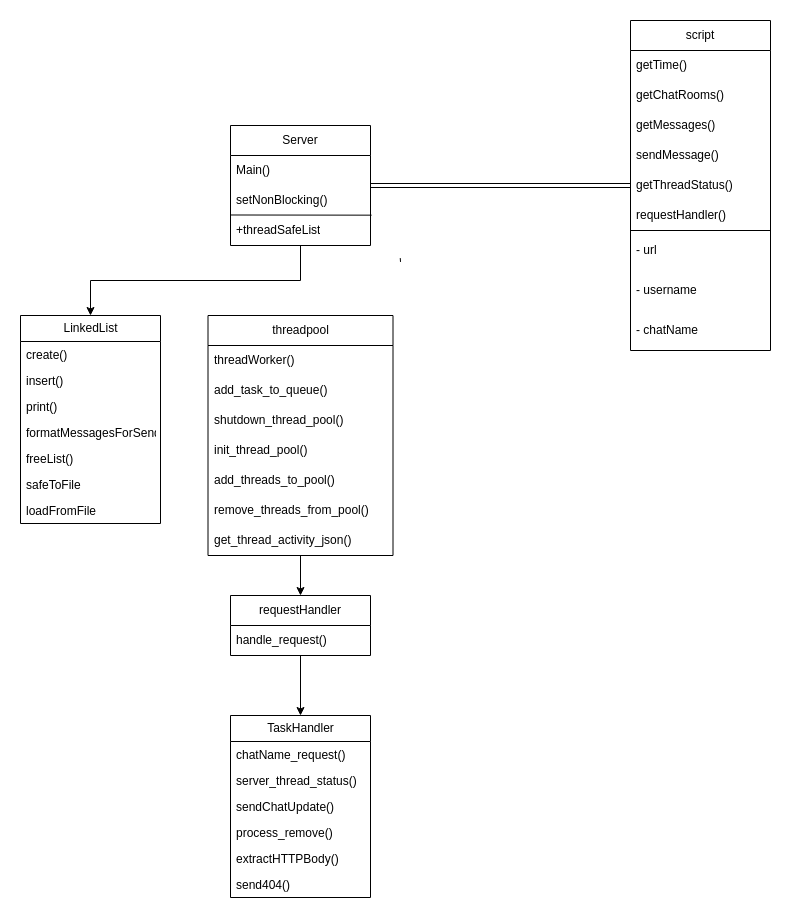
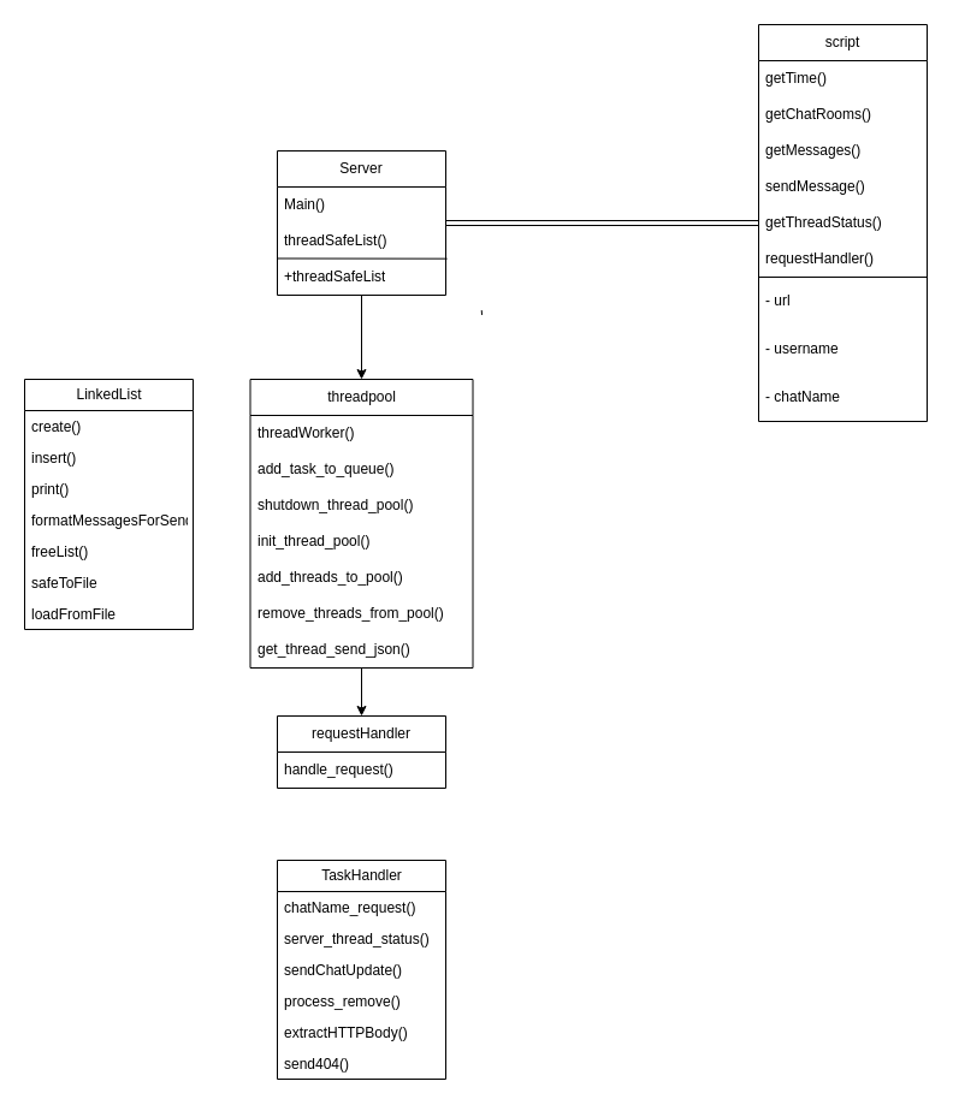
  <mxCell id="0" />
  <mxCell id="1" parent="0" />
  <mxCell id="2" value="" style="endArrow=none;html=1;rounded=0;entryX=0.999;entryY=0.446;entryDx=0;entryDy=0;entryPerimeter=0;" edge="1" parent="1"><mxGeometry width="50" height="50" relative="1" as="geometry"><mxPoint x="400" y="261.429" as="sourcePoint" /><mxPoint x="399.76" y="257.58" as="targetPoint" /></mxGeometry></mxCell>
  <mxCell id="3" value="" style="endArrow=none;html=1;rounded=0;entryX=1;entryY=1;entryDx=0;entryDy=0;" edge="1" parent="1"><mxGeometry width="50" height="50" relative="1" as="geometry"><mxPoint x="400" y="185" as="sourcePoint" /><mxPoint x="400" y="185" as="targetPoint" /></mxGeometry></mxCell>
- <mxCell id="5" style="edgeStyle=orthogonalEdgeStyle;rounded=0;orthogonalLoop=1;jettySize=auto;html=1;exitX=0.5;exitY=1;exitDx=0;exitDy=0;entryX=0.5;entryY=0;entryDx=0;entryDy=0;" edge="1" parent="1" source="7" target="31"><mxGeometry relative="1" as="geometry" /></mxCell>
+ <mxCell id="4" style="edgeStyle=orthogonalEdgeStyle;rounded=0;orthogonalLoop=1;jettySize=auto;html=1;exitX=0.5;exitY=1;exitDx=0;exitDy=0;entryX=0.5;entryY=0;entryDx=0;entryDy=0;" edge="1" parent="1" source="7" target="13"><mxGeometry relative="1" as="geometry" /></mxCell>
  <mxCell id="6" style="edgeStyle=orthogonalEdgeStyle;rounded=0;orthogonalLoop=1;jettySize=auto;html=1;exitX=1;exitY=0.5;exitDx=0;exitDy=0;entryX=0;entryY=0.5;entryDx=0;entryDy=0;shape=link;" edge="1" parent="1" source="7" target="39"><mxGeometry relative="1" as="geometry" /></mxCell>
  <mxCell id="7" value="Server" style="swimlane;fontStyle=0;childLayout=stackLayout;horizontal=1;startSize=30;horizontalStack=0;resizeParent=1;resizeParentMax=0;resizeLast=0;collapsible=1;marginBottom=0;whiteSpace=wrap;html=1;" vertex="1" parent="1"><mxGeometry x="230" y="125" width="140" height="120" as="geometry" /></mxCell>
  <mxCell id="8" value="Main()" style="text;strokeColor=none;fillColor=none;align=left;verticalAlign=middle;spacingLeft=4;spacingRight=4;overflow=hidden;points=[[0,0.5],[1,0.5]];portConstraint=eastwest;rotatable=0;whiteSpace=wrap;html=1;" vertex="1" parent="7"><mxGeometry y="30" width="140" height="30" as="geometry" /></mxCell>
- <mxCell id="9" value="setNonBlocking()" style="text;strokeColor=none;fillColor=none;align=left;verticalAlign=middle;spacingLeft=4;spacingRight=4;overflow=hidden;points=[[0,0.5],[1,0.5]];portConstraint=eastwest;rotatable=0;whiteSpace=wrap;html=1;" vertex="1" parent="7"><mxGeometry y="60" width="140" height="30" as="geometry" /></mxCell>
+ <mxCell id="9" value="threadSafeList()" style="text;strokeColor=none;fillColor=none;align=left;verticalAlign=middle;spacingLeft=4;spacingRight=4;overflow=hidden;points=[[0,0.5],[1,0.5]];portConstraint=eastwest;rotatable=0;whiteSpace=wrap;html=1;" vertex="1" parent="7"><mxGeometry y="60" width="140" height="30" as="geometry" /></mxCell>
  <mxCell id="10" value="" style="endArrow=none;html=1;rounded=0;entryX=1.008;entryY=-0.011;entryDx=0;entryDy=0;entryPerimeter=0;exitX=0;exitY=-0.017;exitDx=0;exitDy=0;exitPerimeter=0;" edge="1" parent="7" source="11" target="11"><mxGeometry width="50" height="50" relative="1" as="geometry"><mxPoint x="5" y="89.17" as="sourcePoint" /><mxPoint x="160" y="89" as="targetPoint" /></mxGeometry></mxCell>
  <mxCell id="11" value="+threadSafeList" style="text;strokeColor=none;fillColor=none;align=left;verticalAlign=middle;spacingLeft=4;spacingRight=4;overflow=hidden;points=[[0,0.5],[1,0.5]];portConstraint=eastwest;rotatable=0;whiteSpace=wrap;html=1;" vertex="1" parent="7"><mxGeometry y="90" width="140" height="30" as="geometry" /></mxCell>
  <mxCell id="12" style="edgeStyle=orthogonalEdgeStyle;rounded=0;orthogonalLoop=1;jettySize=auto;html=1;exitX=0.5;exitY=1;exitDx=0;exitDy=0;entryX=0.5;entryY=0;entryDx=0;entryDy=0;" edge="1" parent="1" source="13" target="22"><mxGeometry relative="1" as="geometry" /></mxCell>
  <mxCell id="13" value="&lt;div&gt;threadpool&lt;/div&gt;" style="swimlane;fontStyle=0;childLayout=stackLayout;horizontal=1;startSize=30;horizontalStack=0;resizeParent=1;resizeParentMax=0;resizeLast=0;collapsible=1;marginBottom=0;whiteSpace=wrap;html=1;" vertex="1" parent="1"><mxGeometry x="207.5" y="315" width="185" height="240" as="geometry" /></mxCell>
  <mxCell id="14" value="threadWorker()" style="text;strokeColor=none;fillColor=none;align=left;verticalAlign=middle;spacingLeft=4;spacingRight=4;overflow=hidden;points=[[0,0.5],[1,0.5]];portConstraint=eastwest;rotatable=0;whiteSpace=wrap;html=1;" vertex="1" parent="13"><mxGeometry y="30" width="185" height="30" as="geometry" /></mxCell>
  <mxCell id="15" value="add_task_to_queue()" style="text;strokeColor=none;fillColor=none;align=left;verticalAlign=middle;spacingLeft=4;spacingRight=4;overflow=hidden;points=[[0,0.5],[1,0.5]];portConstraint=eastwest;rotatable=0;whiteSpace=wrap;html=1;" vertex="1" parent="13"><mxGeometry y="60" width="185" height="30" as="geometry" /></mxCell>
  <mxCell id="16" value="shutdown_thread_pool()" style="text;strokeColor=none;fillColor=none;align=left;verticalAlign=middle;spacingLeft=4;spacingRight=4;overflow=hidden;points=[[0,0.5],[1,0.5]];portConstraint=eastwest;rotatable=0;whiteSpace=wrap;html=1;" vertex="1" parent="13"><mxGeometry y="90" width="185" height="30" as="geometry" /></mxCell>
  <mxCell id="17" value="init_thread_pool()" style="text;strokeColor=none;fillColor=none;align=left;verticalAlign=middle;spacingLeft=4;spacingRight=4;overflow=hidden;points=[[0,0.5],[1,0.5]];portConstraint=eastwest;rotatable=0;whiteSpace=wrap;html=1;" vertex="1" parent="13"><mxGeometry y="120" width="185" height="30" as="geometry" /></mxCell>
  <mxCell id="18" value="add_threads_to_pool()" style="text;strokeColor=none;fillColor=none;align=left;verticalAlign=middle;spacingLeft=4;spacingRight=4;overflow=hidden;points=[[0,0.5],[1,0.5]];portConstraint=eastwest;rotatable=0;whiteSpace=wrap;html=1;" vertex="1" parent="13"><mxGeometry y="150" width="185" height="30" as="geometry" /></mxCell>
  <mxCell id="19" value="remove_threads_from_pool()" style="text;strokeColor=none;fillColor=none;align=left;verticalAlign=middle;spacingLeft=4;spacingRight=4;overflow=hidden;points=[[0,0.5],[1,0.5]];portConstraint=eastwest;rotatable=0;whiteSpace=wrap;html=1;" vertex="1" parent="13"><mxGeometry y="180" width="185" height="30" as="geometry" /></mxCell>
- <mxCell id="20" value="get_thread_activity_json()" style="text;strokeColor=none;fillColor=none;align=left;verticalAlign=middle;spacingLeft=4;spacingRight=4;overflow=hidden;points=[[0,0.5],[1,0.5]];portConstraint=eastwest;rotatable=0;whiteSpace=wrap;html=1;" vertex="1" parent="13"><mxGeometry y="210" width="185" height="30" as="geometry" /></mxCell>
- <mxCell id="21" style="edgeStyle=orthogonalEdgeStyle;rounded=0;orthogonalLoop=1;jettySize=auto;html=1;exitX=0.5;exitY=1;exitDx=0;exitDy=0;entryX=0.5;entryY=0;entryDx=0;entryDy=0;" edge="1" parent="1" source="22" target="24"><mxGeometry relative="1" as="geometry" /></mxCell>
+ <mxCell id="20" value="get_thread_send_json()" style="text;strokeColor=none;fillColor=none;align=left;verticalAlign=middle;spacingLeft=4;spacingRight=4;overflow=hidden;points=[[0,0.5],[1,0.5]];portConstraint=eastwest;rotatable=0;whiteSpace=wrap;html=1;" vertex="1" parent="13"><mxGeometry y="210" width="185" height="30" as="geometry" /></mxCell>
  <mxCell id="22" value="requestHandler" style="swimlane;fontStyle=0;childLayout=stackLayout;horizontal=1;startSize=30;horizontalStack=0;resizeParent=1;resizeParentMax=0;resizeLast=0;collapsible=1;marginBottom=0;whiteSpace=wrap;html=1;" vertex="1" parent="1"><mxGeometry x="230" y="595" width="140" height="60" as="geometry" /></mxCell>
  <mxCell id="23" value="handle_request()" style="text;strokeColor=none;fillColor=none;align=left;verticalAlign=middle;spacingLeft=4;spacingRight=4;overflow=hidden;points=[[0,0.5],[1,0.5]];portConstraint=eastwest;rotatable=0;whiteSpace=wrap;html=1;" vertex="1" parent="22"><mxGeometry y="30" width="140" height="30" as="geometry" /></mxCell>
  <mxCell id="24" value="TaskHandler" style="swimlane;fontStyle=0;childLayout=stackLayout;horizontal=1;startSize=26;fillColor=none;horizontalStack=0;resizeParent=1;resizeParentMax=0;resizeLast=0;collapsible=1;marginBottom=0;html=1;" vertex="1" parent="1"><mxGeometry x="230" y="715" width="140" height="182" as="geometry" /></mxCell>
  <mxCell id="25" value="chatName_request()" style="text;strokeColor=none;fillColor=none;align=left;verticalAlign=top;spacingLeft=4;spacingRight=4;overflow=hidden;rotatable=0;points=[[0,0.5],[1,0.5]];portConstraint=eastwest;whiteSpace=wrap;html=1;" vertex="1" parent="24"><mxGeometry y="26" width="140" height="26" as="geometry" /></mxCell>
  <mxCell id="26" value="server_thread_status()" style="text;strokeColor=none;fillColor=none;align=left;verticalAlign=top;spacingLeft=4;spacingRight=4;overflow=hidden;rotatable=0;points=[[0,0.5],[1,0.5]];portConstraint=eastwest;whiteSpace=wrap;html=1;" vertex="1" parent="24"><mxGeometry y="52" width="140" height="26" as="geometry" /></mxCell>
  <mxCell id="27" value="sendChatUpdate()" style="text;strokeColor=none;fillColor=none;align=left;verticalAlign=top;spacingLeft=4;spacingRight=4;overflow=hidden;rotatable=0;points=[[0,0.5],[1,0.5]];portConstraint=eastwest;whiteSpace=wrap;html=1;" vertex="1" parent="24"><mxGeometry y="78" width="140" height="26" as="geometry" /></mxCell>
  <mxCell id="28" value="process_remove()" style="text;strokeColor=none;fillColor=none;align=left;verticalAlign=top;spacingLeft=4;spacingRight=4;overflow=hidden;rotatable=0;points=[[0,0.5],[1,0.5]];portConstraint=eastwest;whiteSpace=wrap;html=1;" vertex="1" parent="24"><mxGeometry y="104" width="140" height="26" as="geometry" /></mxCell>
  <mxCell id="29" value="extractHTTPBody()" style="text;strokeColor=none;fillColor=none;align=left;verticalAlign=top;spacingLeft=4;spacingRight=4;overflow=hidden;rotatable=0;points=[[0,0.5],[1,0.5]];portConstraint=eastwest;whiteSpace=wrap;html=1;" vertex="1" parent="24"><mxGeometry y="130" width="140" height="26" as="geometry" /></mxCell>
  <mxCell id="30" value="&lt;div&gt;send404()&lt;/div&gt;&lt;div&gt;&lt;br&gt;&lt;/div&gt;" style="text;strokeColor=none;fillColor=none;align=left;verticalAlign=top;spacingLeft=4;spacingRight=4;overflow=hidden;rotatable=0;points=[[0,0.5],[1,0.5]];portConstraint=eastwest;whiteSpace=wrap;html=1;" vertex="1" parent="24"><mxGeometry y="156" width="140" height="26" as="geometry" /></mxCell>
  <mxCell id="31" value="LinkedList" style="swimlane;fontStyle=0;childLayout=stackLayout;horizontal=1;startSize=26;fillColor=none;horizontalStack=0;resizeParent=1;resizeParentMax=0;resizeLast=0;collapsible=1;marginBottom=0;html=1;" vertex="1" parent="1"><mxGeometry x="20" y="315" width="140" height="208" as="geometry" /></mxCell>
  <mxCell id="32" value="create()" style="text;strokeColor=none;fillColor=none;align=left;verticalAlign=top;spacingLeft=4;spacingRight=4;overflow=hidden;rotatable=0;points=[[0,0.5],[1,0.5]];portConstraint=eastwest;whiteSpace=wrap;html=1;" vertex="1" parent="31"><mxGeometry y="26" width="140" height="26" as="geometry" /></mxCell>
  <mxCell id="33" value="insert()" style="text;strokeColor=none;fillColor=none;align=left;verticalAlign=top;spacingLeft=4;spacingRight=4;overflow=hidden;rotatable=0;points=[[0,0.5],[1,0.5]];portConstraint=eastwest;whiteSpace=wrap;html=1;" vertex="1" parent="31"><mxGeometry y="52" width="140" height="26" as="geometry" /></mxCell>
  <mxCell id="34" value="print()" style="text;strokeColor=none;fillColor=none;align=left;verticalAlign=top;spacingLeft=4;spacingRight=4;overflow=hidden;rotatable=0;points=[[0,0.5],[1,0.5]];portConstraint=eastwest;whiteSpace=wrap;html=1;" vertex="1" parent="31"><mxGeometry y="78" width="140" height="26" as="geometry" /></mxCell>
  <mxCell id="35" value="formatMessagesForSending()" style="text;strokeColor=none;fillColor=none;align=left;verticalAlign=top;spacingLeft=4;spacingRight=4;overflow=hidden;rotatable=0;points=[[0,0.5],[1,0.5]];portConstraint=eastwest;whiteSpace=wrap;html=1;" vertex="1" parent="31"><mxGeometry y="104" width="140" height="26" as="geometry" /></mxCell>
  <mxCell id="36" value="freeList()" style="text;strokeColor=none;fillColor=none;align=left;verticalAlign=top;spacingLeft=4;spacingRight=4;overflow=hidden;rotatable=0;points=[[0,0.5],[1,0.5]];portConstraint=eastwest;whiteSpace=wrap;html=1;" vertex="1" parent="31"><mxGeometry y="130" width="140" height="26" as="geometry" /></mxCell>
  <mxCell id="37" value="safeToFile" style="text;strokeColor=none;fillColor=none;align=left;verticalAlign=top;spacingLeft=4;spacingRight=4;overflow=hidden;rotatable=0;points=[[0,0.5],[1,0.5]];portConstraint=eastwest;whiteSpace=wrap;html=1;" vertex="1" parent="31"><mxGeometry y="156" width="140" height="26" as="geometry" /></mxCell>
  <mxCell id="38" value="loadFromFile" style="text;strokeColor=none;fillColor=none;align=left;verticalAlign=top;spacingLeft=4;spacingRight=4;overflow=hidden;rotatable=0;points=[[0,0.5],[1,0.5]];portConstraint=eastwest;whiteSpace=wrap;html=1;" vertex="1" parent="31"><mxGeometry y="182" width="140" height="26" as="geometry" /></mxCell>
  <mxCell id="39" value="script" style="swimlane;fontStyle=0;childLayout=stackLayout;horizontal=1;startSize=30;horizontalStack=0;resizeParent=1;resizeParentMax=0;resizeLast=0;collapsible=1;marginBottom=0;whiteSpace=wrap;html=1;" vertex="1" parent="1"><mxGeometry x="630" y="20" width="140" height="330" as="geometry" /></mxCell>
  <mxCell id="40" value="getTime()" style="text;strokeColor=none;fillColor=none;align=left;verticalAlign=middle;spacingLeft=4;spacingRight=4;overflow=hidden;points=[[0,0.5],[1,0.5]];portConstraint=eastwest;rotatable=0;whiteSpace=wrap;html=1;" vertex="1" parent="39"><mxGeometry y="30" width="140" height="30" as="geometry" /></mxCell>
  <mxCell id="41" value="getChatRooms()" style="text;strokeColor=none;fillColor=none;align=left;verticalAlign=middle;spacingLeft=4;spacingRight=4;overflow=hidden;points=[[0,0.5],[1,0.5]];portConstraint=eastwest;rotatable=0;whiteSpace=wrap;html=1;" vertex="1" parent="39"><mxGeometry y="60" width="140" height="30" as="geometry" /></mxCell>
  <mxCell id="42" value="getMessages()" style="text;strokeColor=none;fillColor=none;align=left;verticalAlign=middle;spacingLeft=4;spacingRight=4;overflow=hidden;points=[[0,0.5],[1,0.5]];portConstraint=eastwest;rotatable=0;whiteSpace=wrap;html=1;" vertex="1" parent="39"><mxGeometry y="90" width="140" height="30" as="geometry" /></mxCell>
  <mxCell id="43" value="sendMessage()" style="text;strokeColor=none;fillColor=none;align=left;verticalAlign=middle;spacingLeft=4;spacingRight=4;overflow=hidden;points=[[0,0.5],[1,0.5]];portConstraint=eastwest;rotatable=0;whiteSpace=wrap;html=1;" vertex="1" parent="39"><mxGeometry y="120" width="140" height="30" as="geometry" /></mxCell>
  <mxCell id="44" value="getThreadStatus()" style="text;strokeColor=none;fillColor=none;align=left;verticalAlign=middle;spacingLeft=4;spacingRight=4;overflow=hidden;points=[[0,0.5],[1,0.5]];portConstraint=eastwest;rotatable=0;whiteSpace=wrap;html=1;" vertex="1" parent="39"><mxGeometry y="150" width="140" height="30" as="geometry" /></mxCell>
  <mxCell id="45" value="requestHandler()" style="text;strokeColor=none;fillColor=none;align=left;verticalAlign=middle;spacingLeft=4;spacingRight=4;overflow=hidden;points=[[0,0.5],[1,0.5]];portConstraint=eastwest;rotatable=0;whiteSpace=wrap;html=1;" vertex="1" parent="39"><mxGeometry y="180" width="140" height="30" as="geometry" /></mxCell>
  <mxCell id="46" value="" style="endArrow=none;html=1;rounded=0;entryX=1;entryY=0.5;entryDx=0;entryDy=0;exitX=0;exitY=0.5;exitDx=0;exitDy=0;" edge="1" parent="39"><mxGeometry width="50" height="50" relative="1" as="geometry"><mxPoint y="210" as="sourcePoint" /><mxPoint x="140" y="210" as="targetPoint" /></mxGeometry></mxCell>
  <mxCell id="47" value="- url" style="text;strokeColor=none;fillColor=none;align=left;verticalAlign=middle;spacingLeft=4;spacingRight=4;overflow=hidden;points=[[0,0.5],[1,0.5]];portConstraint=eastwest;rotatable=0;whiteSpace=wrap;html=1;" vertex="1" parent="39"><mxGeometry y="210" width="140" height="40" as="geometry" /></mxCell>
  <mxCell id="48" value="- username" style="text;strokeColor=none;fillColor=none;align=left;verticalAlign=middle;spacingLeft=4;spacingRight=4;overflow=hidden;points=[[0,0.5],[1,0.5]];portConstraint=eastwest;rotatable=0;whiteSpace=wrap;html=1;" vertex="1" parent="39"><mxGeometry y="250" width="140" height="40" as="geometry" /></mxCell>
  <mxCell id="49" value="- chatName" style="text;strokeColor=none;fillColor=none;align=left;verticalAlign=middle;spacingLeft=4;spacingRight=4;overflow=hidden;points=[[0,0.5],[1,0.5]];portConstraint=eastwest;rotatable=0;whiteSpace=wrap;html=1;" vertex="1" parent="39"><mxGeometry y="290" width="140" height="40" as="geometry" /></mxCell>
